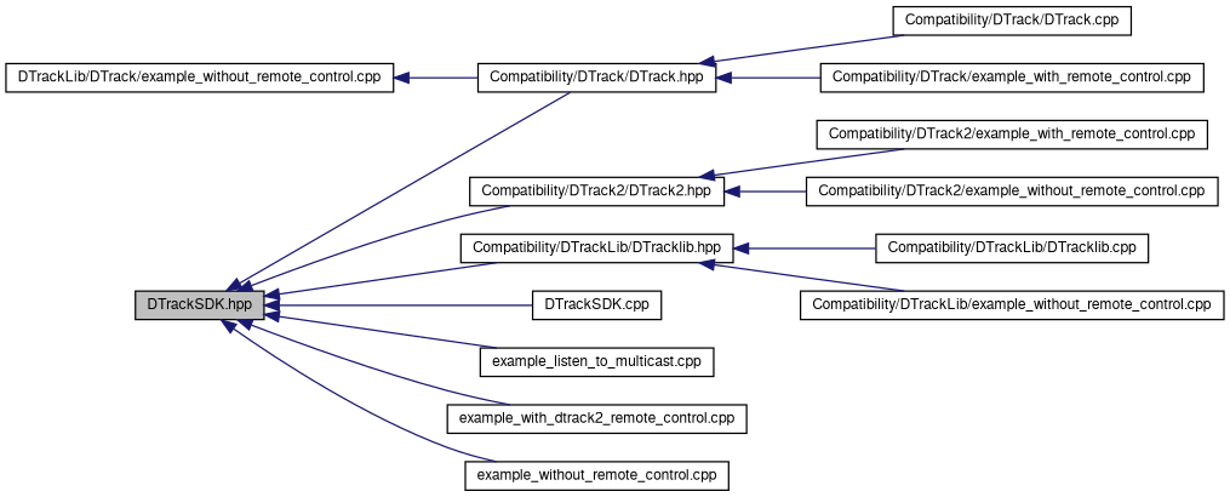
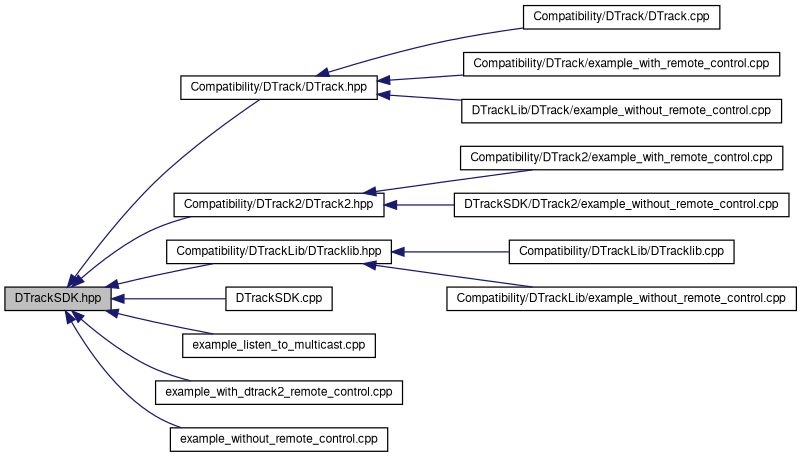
  digraph {
    rankdir=LR
    node [color=black fillcolor=white fontname=FreeSans fontsize=10 shape=record style=filled]
    edge [color=midnightblue dir=back fontname=FreeSans fontsize=10 labelfontname=FreeSans labelfontsize=10 style=solid]
    n1 [fillcolor=grey75 fontcolor=black height=0.2 label="DTrackSDK.hpp" width=0.4]
    n2 [height=0.2 label="Compatibility/DTrack/DTrack.hpp" width=0.4]
    n3 [height=0.2 label="Compatibility/DTrack2/DTrack2.hpp" width=0.4]
    n4 [height=0.2 label="Compatibility/DTrackLib/DTracklib.hpp" width=0.4]
    n5 [height=0.2 label="DTrackSDK.cpp" width=0.4]
    n6 [height=0.2 label="example_listen_to_multicast.cpp" width=0.4]
    n7 [height=0.2 label="example_with_dtrack2_remote_control.cpp" width=0.4]
    n8 [height=0.2 label="example_without_remote_control.cpp" width=0.4]
    n9 [height=0.2 label="Compatibility/DTrack/DTrack.cpp" width=0.4]
    n10 [height=0.2 label="Compatibility/DTrack/example_with_remote_control.cpp" width=0.4]
    n11 [height=0.2 label="DTrackLib/DTrack/example_without_remote_control.cpp" width=0.4]
    n12 [height=0.2 label="Compatibility/DTrack2/example_with_remote_control.cpp" width=0.4]
-   n13 [height=0.2 label="Compatibility/DTrack2/example_without_remote_control.cpp" width=0.4]
+   n13 [height=0.2 label="DTrackSDK/DTrack2/example_without_remote_control.cpp" width=0.4]
    n14 [height=0.2 label="Compatibility/DTrackLib/DTracklib.cpp" width=0.4]
    n15 [height=0.2 label="Compatibility/DTrackLib/example_without_remote_control.cpp" width=0.4]
    n1 -> n2
    n1 -> n3
    n1 -> n4
    n1 -> n5
    n1 -> n6
    n1 -> n7
    n1 -> n8
    n2 -> n9
    n2 -> n10
-   n11 -> n2
+   n2 -> n11
    n3 -> n12
    n3 -> n13
    n4 -> n14
    n4 -> n15
  }
